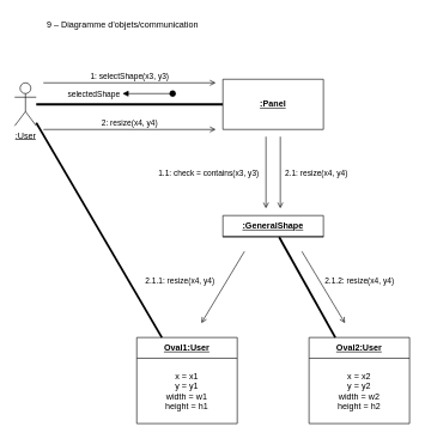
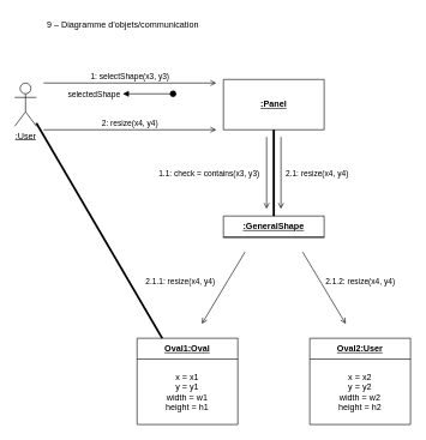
  <mxCell id="0" />
  <mxCell id="1" parent="0" />
  <mxCell id="2" value="&lt;u&gt;:User&lt;/u&gt;" style="shape=umlActor;verticalLabelPosition=bottom;verticalAlign=top;html=1;" parent="1" vertex="1"><mxGeometry x="20" y="115" width="30" height="60" as="geometry" /></mxCell>
  <mxCell id="3" value="&lt;u&gt;:GeneralShape&lt;/u&gt;" style="swimlane;fontStyle=1;align=center;verticalAlign=middle;childLayout=stackLayout;horizontal=1;startSize=29;horizontalStack=0;resizeParent=1;resizeParentMax=0;resizeLast=0;collapsible=0;marginBottom=0;html=1;whiteSpace=wrap;" parent="1" vertex="1"><mxGeometry x="310" y="300" width="140" height="30" as="geometry" /></mxCell>
- <mxCell id="4" value="" style="endArrow=none;startArrow=none;endFill=0;startFill=0;endSize=8;html=1;verticalAlign=bottom;labelBackgroundColor=none;strokeWidth=3;rounded=0;" parent="1" source="2" target="14" edge="1"><mxGeometry width="160" relative="1" as="geometry"><mxPoint x="60" y="250" as="sourcePoint" /><mxPoint x="220" y="250" as="targetPoint" /></mxGeometry></mxCell>
- <mxCell id="5" value="&lt;u&gt;Oval1:User&lt;/u&gt;" style="swimlane;fontStyle=1;align=center;verticalAlign=middle;childLayout=stackLayout;horizontal=1;startSize=29;horizontalStack=0;resizeParent=1;resizeParentMax=0;resizeLast=0;collapsible=0;marginBottom=0;html=1;whiteSpace=wrap;" parent="1" vertex="1"><mxGeometry x="190" y="470" width="140" height="120" as="geometry" /></mxCell>
+ <mxCell id="5" value="&lt;u&gt;Oval1:Oval&lt;/u&gt;" style="swimlane;fontStyle=1;align=center;verticalAlign=middle;childLayout=stackLayout;horizontal=1;startSize=29;horizontalStack=0;resizeParent=1;resizeParentMax=0;resizeLast=0;collapsible=0;marginBottom=0;html=1;whiteSpace=wrap;" parent="1" vertex="1"><mxGeometry x="190" y="470" width="140" height="120" as="geometry" /></mxCell>
  <mxCell id="6" value="x = x1&lt;div&gt;y = y1&lt;/div&gt;&lt;div&gt;width = w1&lt;/div&gt;&lt;div&gt;height = h1&lt;/div&gt;" style="text;html=1;strokeColor=none;fillColor=none;align=center;verticalAlign=middle;spacingLeft=4;spacingRight=4;overflow=hidden;rotatable=0;points=[[0,0.5],[1,0.5]];portConstraint=eastwest;whiteSpace=wrap;" parent="5" vertex="1"><mxGeometry y="29" width="140" height="91" as="geometry" /></mxCell>
  <mxCell id="7" value="&lt;u&gt;Oval2:User&lt;/u&gt;" style="swimlane;fontStyle=1;align=center;verticalAlign=middle;childLayout=stackLayout;horizontal=1;startSize=29;horizontalStack=0;resizeParent=1;resizeParentMax=0;resizeLast=0;collapsible=0;marginBottom=0;html=1;whiteSpace=wrap;" parent="1" vertex="1"><mxGeometry x="430" y="470" width="140" height="120" as="geometry" /></mxCell>
  <mxCell id="8" value="x = x2&lt;div&gt;y = y2&lt;/div&gt;&lt;div&gt;width = w2&lt;/div&gt;&lt;div&gt;height = h2&lt;/div&gt;" style="text;html=1;strokeColor=none;fillColor=none;align=center;verticalAlign=middle;spacingLeft=4;spacingRight=4;overflow=hidden;rotatable=0;points=[[0,0.5],[1,0.5]];portConstraint=eastwest;whiteSpace=wrap;" parent="7" vertex="1"><mxGeometry y="29" width="140" height="91" as="geometry" /></mxCell>
  <mxCell id="9" value="" style="endArrow=none;startArrow=none;endFill=0;startFill=0;endSize=8;html=1;verticalAlign=bottom;labelBackgroundColor=none;strokeWidth=3;rounded=0;" parent="1" source="5" target="2" edge="1"><mxGeometry width="160" relative="1" as="geometry"><mxPoint x="50" y="271" as="sourcePoint" /><mxPoint x="240" y="277" as="targetPoint" /></mxGeometry></mxCell>
- <mxCell id="10" value="" style="endArrow=none;startArrow=none;endFill=0;startFill=0;endSize=8;html=1;verticalAlign=bottom;labelBackgroundColor=none;strokeWidth=3;rounded=0;" parent="1" source="7" target="3" edge="1"><mxGeometry width="160" relative="1" as="geometry"><mxPoint x="243" y="400" as="sourcePoint" /><mxPoint x="288" y="319" as="targetPoint" /></mxGeometry></mxCell>
  <mxCell id="11" value="1: selectShape(x3, y3)" style="html=1;verticalAlign=bottom;labelBackgroundColor=none;endArrow=open;endFill=0;rounded=0;" parent="1" edge="1"><mxGeometry width="160" relative="1" as="geometry"><mxPoint x="60" y="115" as="sourcePoint" /><mxPoint x="300" y="115" as="targetPoint" /><mxPoint as="offset" /></mxGeometry></mxCell>
  <mxCell id="12" value="2.1.1: resize(x4, y4)" style="html=1;verticalAlign=bottom;labelBackgroundColor=none;endArrow=open;endFill=0;rounded=0;" parent="1" edge="1"><mxGeometry x="0.529" y="-51" width="160" relative="1" as="geometry"><mxPoint x="340" y="350" as="sourcePoint" /><mxPoint x="280" y="450" as="targetPoint" /><mxPoint as="offset" /></mxGeometry></mxCell>
  <mxCell id="13" value="2.1.2: resize(x4, y4)" style="html=1;verticalAlign=bottom;labelBackgroundColor=none;endArrow=open;endFill=0;rounded=0;" parent="1" edge="1"><mxGeometry x="0.441" y="43" width="160" relative="1" as="geometry"><mxPoint x="420" y="350" as="sourcePoint" /><mxPoint x="480" y="450" as="targetPoint" /><mxPoint as="offset" /></mxGeometry></mxCell>
  <mxCell id="14" value="&lt;u&gt;:Panel&lt;/u&gt;" style="swimlane;fontStyle=1;align=center;verticalAlign=middle;childLayout=stackLayout;horizontal=1;startSize=70;horizontalStack=0;resizeParent=1;resizeParentMax=0;resizeLast=0;collapsible=0;marginBottom=0;html=1;whiteSpace=wrap;" parent="1" vertex="1"><mxGeometry x="310" y="110" width="140" height="70" as="geometry" /></mxCell>
+ <mxCell id="15" value="" style="endArrow=none;startArrow=none;endFill=0;startFill=0;endSize=8;html=1;verticalAlign=bottom;labelBackgroundColor=none;strokeWidth=3;rounded=0;" parent="1" source="14" target="3" edge="1"><mxGeometry width="160" relative="1" as="geometry"><mxPoint x="430" y="200" as="sourcePoint" /><mxPoint x="640" y="200" as="targetPoint" /></mxGeometry></mxCell>
  <mxCell id="16" value="1.1: check = contains(x3, y3)" style="html=1;verticalAlign=bottom;labelBackgroundColor=none;endArrow=open;endFill=0;rounded=0;" parent="1" edge="1"><mxGeometry x="0.2" y="-80" width="160" relative="1" as="geometry"><mxPoint x="370" y="190" as="sourcePoint" /><mxPoint x="370" y="290" as="targetPoint" /><mxPoint as="offset" /></mxGeometry></mxCell>
  <mxCell id="17" value="selectedShape" style="html=1;verticalAlign=bottom;startArrow=oval;startFill=1;endArrow=block;startSize=8;curved=0;rounded=0;" parent="1" edge="1"><mxGeometry x="1" y="41" width="60" relative="1" as="geometry"><mxPoint x="240" y="130" as="sourcePoint" /><mxPoint x="170" y="130" as="targetPoint" /><mxPoint x="-40" y="-31" as="offset" /></mxGeometry></mxCell>
  <mxCell id="18" value="2: resize(x4, y4)" style="html=1;verticalAlign=bottom;labelBackgroundColor=none;endArrow=open;endFill=0;rounded=0;" parent="1" edge="1"><mxGeometry width="160" relative="1" as="geometry"><mxPoint x="60" y="180" as="sourcePoint" /><mxPoint x="300" y="180" as="targetPoint" /><mxPoint as="offset" /></mxGeometry></mxCell>
  <mxCell id="19" value="2.1: resize(x4, y4)" style="html=1;verticalAlign=bottom;labelBackgroundColor=none;endArrow=open;endFill=0;rounded=0;" parent="1" edge="1"><mxGeometry x="0.2" y="50" width="160" relative="1" as="geometry"><mxPoint x="390" y="190" as="sourcePoint" /><mxPoint x="390" y="290" as="targetPoint" /><mxPoint as="offset" /></mxGeometry></mxCell>
  <mxCell id="20" value="9 – Diagramme d’objets/communication" style="text;html=1;align=center;verticalAlign=middle;resizable=0;points=[];autosize=1;strokeColor=none;fillColor=none;" parent="1" vertex="1"><mxGeometry x="55" y="20" width="230" height="30" as="geometry" /></mxCell>
